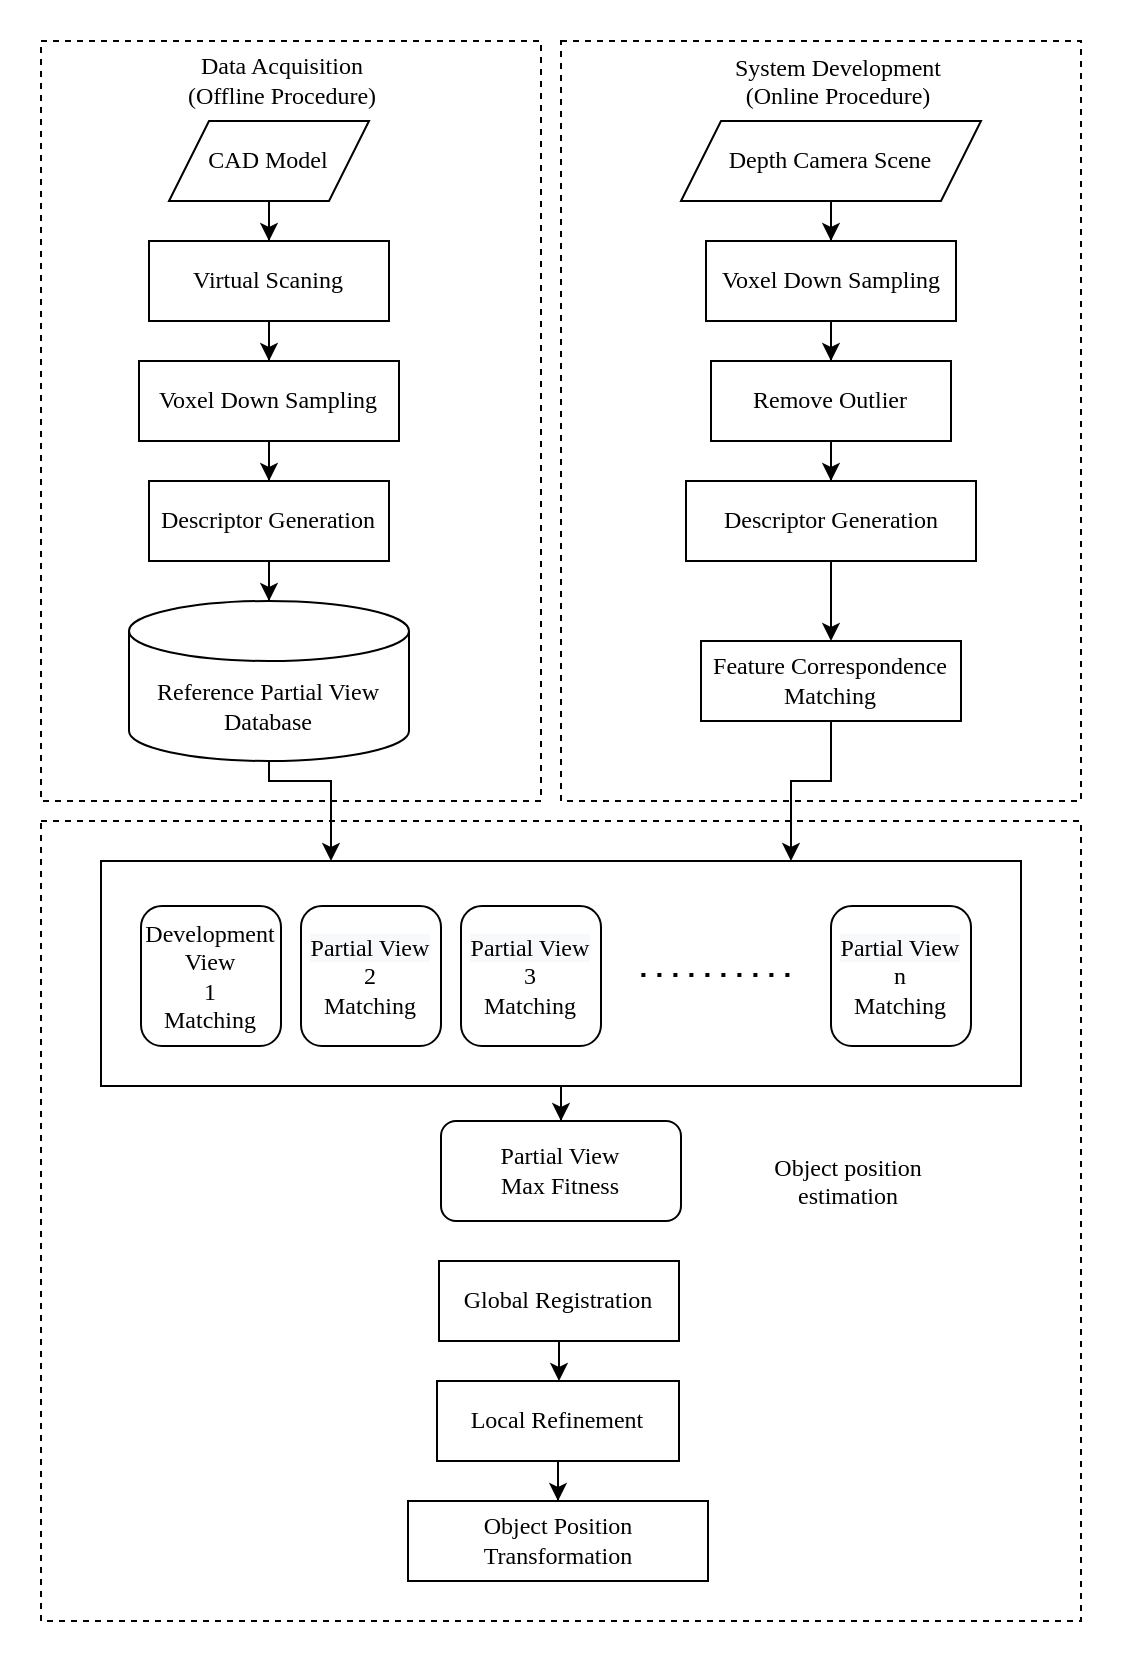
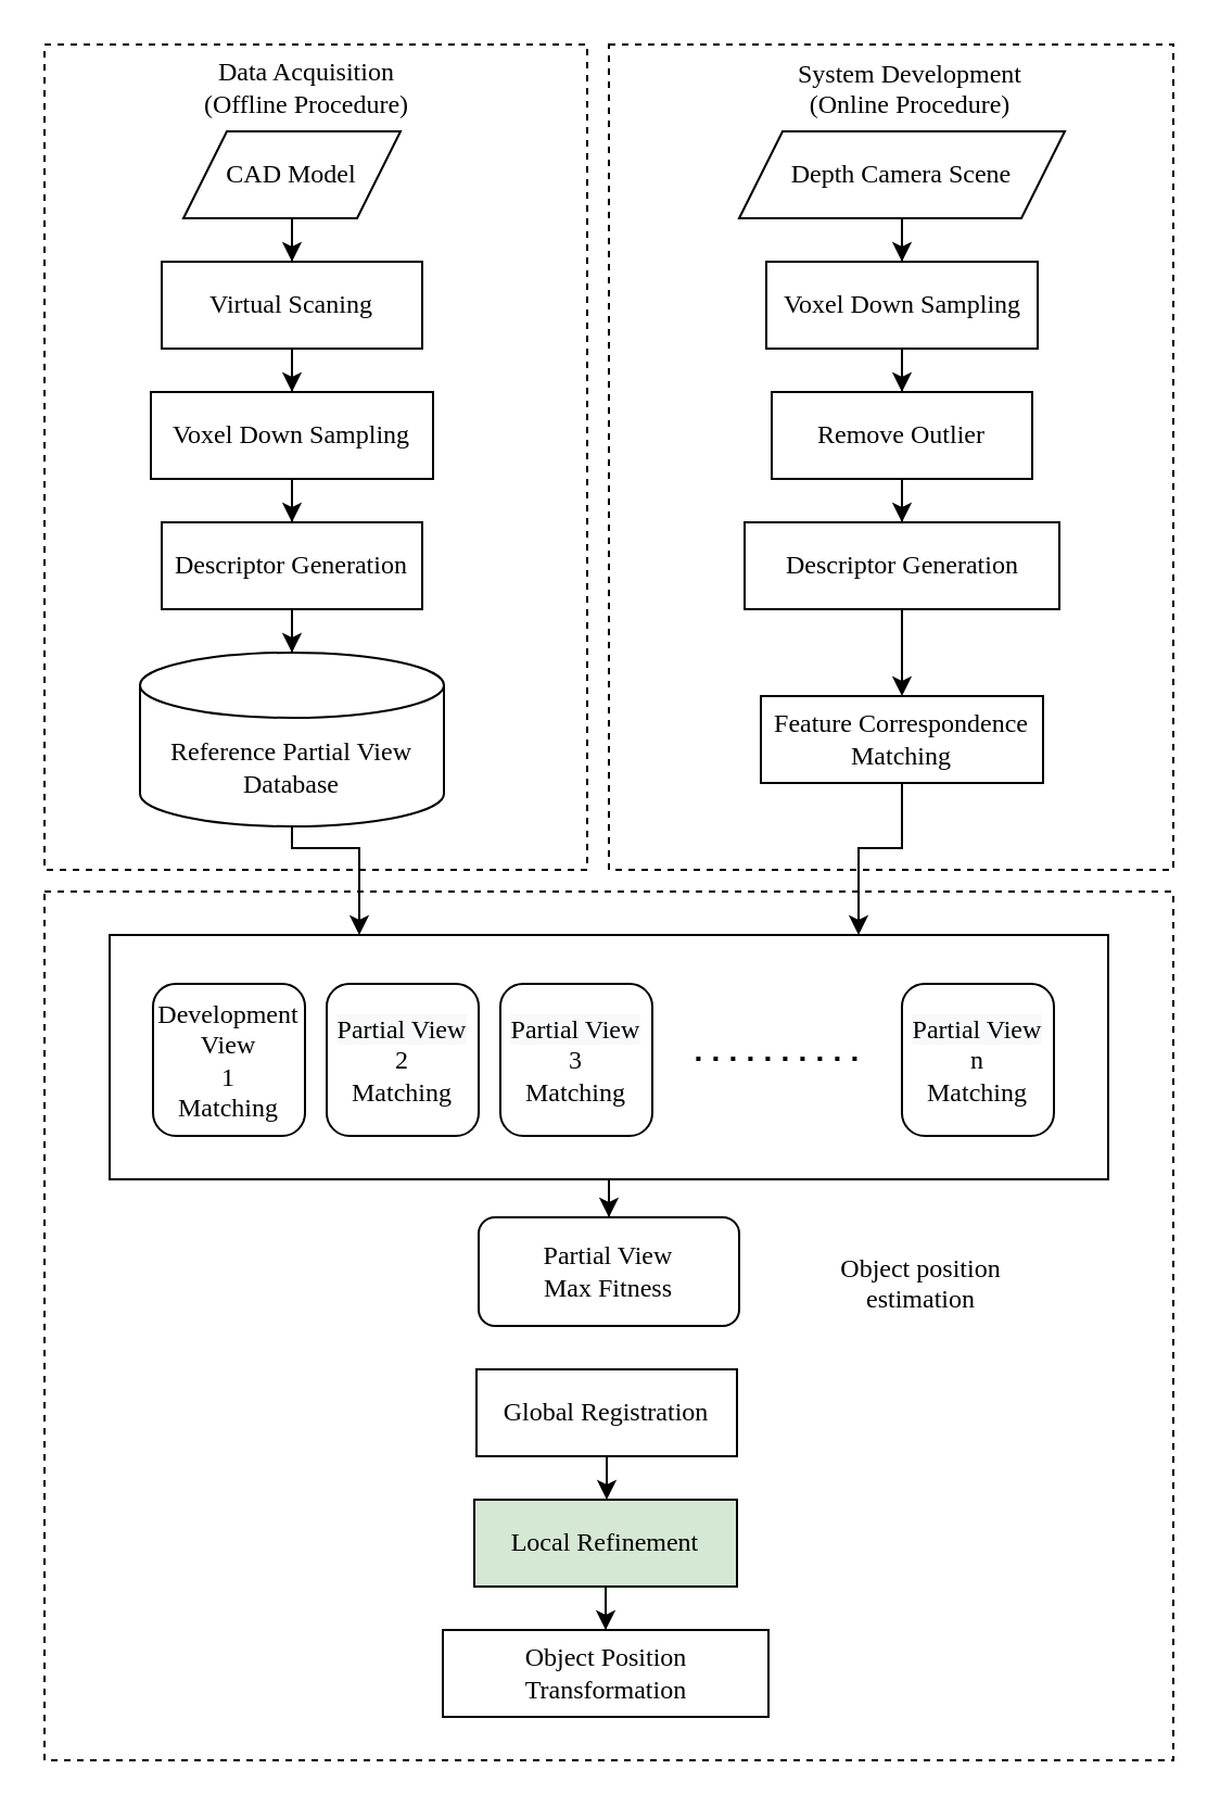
  <mxCell id="0" />
  <mxCell id="1" parent="0" />
  <mxCell id="2" value="" style="rounded=0;whiteSpace=wrap;html=1;fontFamily=Times New Roman;fontSize=12;align=center;fillColor=none;dashed=1;" vertex="1" parent="1"><mxGeometry x="20" y="20" width="250" height="380" as="geometry" /></mxCell>
  <mxCell id="3" value="" style="rounded=0;whiteSpace=wrap;html=1;fontFamily=Times New Roman;fontSize=12;align=center;fillColor=none;dashed=1;" vertex="1" parent="1"><mxGeometry x="280" y="20" width="260" height="380" as="geometry" /></mxCell>
  <mxCell id="4" value="" style="rounded=0;whiteSpace=wrap;html=1;fontFamily=Times New Roman;fontSize=12;align=center;fillColor=none;dashed=1;" vertex="1" parent="1"><mxGeometry x="20" y="410" width="520" height="400" as="geometry" /></mxCell>
  <mxCell id="5" value="Data Acquisition&#10;(Offline Procedure)" style="text;fontSize=12;align=center;whiteSpace=wrap;verticalAlign=middle;fontFamily=Times New Roman;" vertex="1" parent="1"><mxGeometry x="78" y="20" width="126" height="40" as="geometry" /></mxCell>
  <mxCell id="6" style="edgeStyle=orthogonalEdgeStyle;rounded=0;orthogonalLoop=1;jettySize=auto;html=1;entryX=0.5;entryY=0;entryDx=0;entryDy=0;fontFamily=Times New Roman;fontSize=12;" edge="1" parent="1" source="7" target="9"><mxGeometry relative="1" as="geometry" /></mxCell>
  <mxCell id="7" value="CAD Model" style="shape=parallelogram;perimeter=parallelogramPerimeter;whiteSpace=wrap;html=1;fixedSize=1;fontSize=12;align=center;fontFamily=Times New Roman;" vertex="1" parent="1"><mxGeometry x="84" y="60" width="100" height="40" as="geometry" /></mxCell>
  <mxCell id="8" style="edgeStyle=orthogonalEdgeStyle;rounded=0;orthogonalLoop=1;jettySize=auto;html=1;entryX=0.5;entryY=0;entryDx=0;entryDy=0;fontFamily=Times New Roman;fontSize=12;" edge="1" parent="1" source="9" target="11"><mxGeometry relative="1" as="geometry" /></mxCell>
  <mxCell id="9" value="Virtual Scaning" style="rounded=0;whiteSpace=wrap;html=1;fontSize=12;align=center;fontFamily=Times New Roman;" vertex="1" parent="1"><mxGeometry x="74" y="120" width="120" height="40" as="geometry" /></mxCell>
  <mxCell id="10" value="" style="edgeStyle=orthogonalEdgeStyle;rounded=0;orthogonalLoop=1;jettySize=auto;html=1;fontFamily=Times New Roman;fontSize=12;entryX=0.5;entryY=0;entryDx=0;entryDy=0;" edge="1" parent="1" source="11" target="13"><mxGeometry relative="1" as="geometry" /></mxCell>
  <mxCell id="11" value="Voxel Down Sampling" style="rounded=0;whiteSpace=wrap;html=1;fontSize=12;align=center;fontFamily=Times New Roman;" vertex="1" parent="1"><mxGeometry x="69" y="180" width="130" height="40" as="geometry" /></mxCell>
  <mxCell id="12" style="edgeStyle=orthogonalEdgeStyle;rounded=0;orthogonalLoop=1;jettySize=auto;html=1;entryX=0.5;entryY=0;entryDx=0;entryDy=0;entryPerimeter=0;fontFamily=Times New Roman;fontSize=12;" edge="1" parent="1" source="13" target="15"><mxGeometry relative="1" as="geometry" /></mxCell>
  <mxCell id="13" value="Descriptor Generation" style="rounded=0;whiteSpace=wrap;html=1;fontSize=12;align=center;fontFamily=Times New Roman;" vertex="1" parent="1"><mxGeometry x="74" y="240" width="120" height="40" as="geometry" /></mxCell>
  <mxCell id="14" style="edgeStyle=orthogonalEdgeStyle;rounded=0;orthogonalLoop=1;jettySize=auto;html=1;entryX=0.25;entryY=0;entryDx=0;entryDy=0;fontFamily=Times New Roman;fontSize=12;exitX=0.5;exitY=1;exitDx=0;exitDy=0;exitPerimeter=0;" edge="1" parent="1" source="15" target="28"><mxGeometry relative="1" as="geometry"><Array as="points"><mxPoint x="134" y="390" /><mxPoint x="165" y="390" /></Array></mxGeometry></mxCell>
  <mxCell id="15" value="Reference Partial View&lt;br style=&quot;font-size: 12px;&quot;&gt;Database" style="shape=cylinder3;whiteSpace=wrap;html=1;boundedLbl=1;backgroundOutline=1;size=15;fontSize=12;align=center;fontFamily=Times New Roman;" vertex="1" parent="1"><mxGeometry x="64" y="300" width="140" height="80" as="geometry" /></mxCell>
  <mxCell id="16" value="System Development&#10;(Online Procedure)" style="text;whiteSpace=wrap;fontSize=12;fontFamily=Times New Roman;align=center;" vertex="1" parent="1"><mxGeometry x="355" y="20" width="127.5" height="40" as="geometry" /></mxCell>
  <mxCell id="17" style="edgeStyle=orthogonalEdgeStyle;rounded=0;orthogonalLoop=1;jettySize=auto;html=1;entryX=0.5;entryY=0;entryDx=0;entryDy=0;fontFamily=Times New Roman;fontSize=12;" edge="1" parent="1" source="18" target="20"><mxGeometry relative="1" as="geometry" /></mxCell>
  <mxCell id="18" value="Depth Camera Scene" style="shape=parallelogram;perimeter=parallelogramPerimeter;whiteSpace=wrap;html=1;fixedSize=1;fontSize=12;align=center;fontFamily=Times New Roman;" vertex="1" parent="1"><mxGeometry x="340" y="60" width="150" height="40" as="geometry" /></mxCell>
  <mxCell id="19" style="edgeStyle=orthogonalEdgeStyle;rounded=0;orthogonalLoop=1;jettySize=auto;html=1;entryX=0.5;entryY=0;entryDx=0;entryDy=0;fontFamily=Times New Roman;fontSize=12;" edge="1" parent="1" source="20" target="22"><mxGeometry relative="1" as="geometry" /></mxCell>
  <mxCell id="20" value="Voxel Down Sampling" style="rounded=0;whiteSpace=wrap;html=1;fontSize=12;align=center;fontFamily=Times New Roman;" vertex="1" parent="1"><mxGeometry x="352.5" y="120" width="125" height="40" as="geometry" /></mxCell>
  <mxCell id="21" style="edgeStyle=orthogonalEdgeStyle;rounded=0;orthogonalLoop=1;jettySize=auto;html=1;entryX=0.5;entryY=0;entryDx=0;entryDy=0;fontFamily=Times New Roman;fontSize=12;" edge="1" parent="1" source="22" target="24"><mxGeometry relative="1" as="geometry" /></mxCell>
  <mxCell id="22" value="Remove Outlier" style="rounded=0;whiteSpace=wrap;html=1;fontSize=12;align=center;fontFamily=Times New Roman;" vertex="1" parent="1"><mxGeometry x="355" y="180" width="120" height="40" as="geometry" /></mxCell>
  <mxCell id="23" style="edgeStyle=orthogonalEdgeStyle;rounded=0;orthogonalLoop=1;jettySize=auto;html=1;entryX=0.5;entryY=0;entryDx=0;entryDy=0;fontFamily=Times New Roman;fontSize=12;" edge="1" parent="1" source="24" target="26"><mxGeometry relative="1" as="geometry" /></mxCell>
  <mxCell id="24" value="Descriptor Generation" style="rounded=0;whiteSpace=wrap;html=1;fontSize=12;align=center;fontFamily=Times New Roman;" vertex="1" parent="1"><mxGeometry x="342.5" y="240" width="145" height="40" as="geometry" /></mxCell>
  <mxCell id="25" style="edgeStyle=orthogonalEdgeStyle;rounded=0;orthogonalLoop=1;jettySize=auto;html=1;exitX=0.5;exitY=1;exitDx=0;exitDy=0;entryX=0.75;entryY=0;entryDx=0;entryDy=0;fontFamily=Times New Roman;fontSize=12;" edge="1" parent="1" source="26" target="28"><mxGeometry relative="1" as="geometry"><Array as="points"><mxPoint x="415" y="390" /><mxPoint x="395" y="390" /></Array></mxGeometry></mxCell>
  <mxCell id="26" value="Feature Correspondence&lt;br style=&quot;font-size: 12px;&quot;&gt;Matching" style="rounded=0;whiteSpace=wrap;html=1;fontSize=12;align=center;fontFamily=Times New Roman;" vertex="1" parent="1"><mxGeometry x="350" y="320" width="130" height="40" as="geometry" /></mxCell>
  <mxCell id="27" style="edgeStyle=orthogonalEdgeStyle;rounded=0;orthogonalLoop=1;jettySize=auto;html=1;entryX=0.5;entryY=0;entryDx=0;entryDy=0;fontFamily=Times New Roman;fontSize=12;" edge="1" parent="1" source="28" target="34"><mxGeometry relative="1" as="geometry" /></mxCell>
  <mxCell id="28" value="" style="rounded=0;whiteSpace=wrap;html=1;fontSize=12;align=center;fontFamily=Times New Roman;" vertex="1" parent="1"><mxGeometry x="50" y="430" width="460" height="112.5" as="geometry" /></mxCell>
  <mxCell id="29" value="Development View&lt;br style=&quot;font-size: 12px&quot;&gt;1&lt;br&gt;Matching" style="rounded=1;whiteSpace=wrap;html=1;fontSize=12;align=center;fontFamily=Times New Roman;" vertex="1" parent="1"><mxGeometry x="70" y="452.5" width="70" height="70" as="geometry" /></mxCell>
  <mxCell id="30" value="&lt;span style=&quot;color: rgb(0 , 0 , 0) ; font-size: 12px ; font-style: normal ; font-weight: 400 ; letter-spacing: normal ; text-align: center ; text-indent: 0px ; text-transform: none ; word-spacing: 0px ; background-color: rgb(248 , 249 , 250) ; display: inline ; float: none&quot;&gt;Partial View&lt;/span&gt;&lt;br style=&quot;font-size: 12px&quot;&gt;3&lt;br&gt;Matching" style="rounded=1;whiteSpace=wrap;html=1;fontSize=12;align=center;fontFamily=Times New Roman;" vertex="1" parent="1"><mxGeometry x="230" y="452.5" width="70" height="70" as="geometry" /></mxCell>
  <mxCell id="31" value="&lt;span style=&quot;color: rgb(0 , 0 , 0) ; font-size: 12px ; font-style: normal ; font-weight: 400 ; letter-spacing: normal ; text-align: center ; text-indent: 0px ; text-transform: none ; word-spacing: 0px ; background-color: rgb(248 , 249 , 250) ; display: inline ; float: none&quot;&gt;Partial View&lt;br style=&quot;font-size: 12px&quot;&gt;&lt;/span&gt;2&lt;br&gt;Matching" style="rounded=1;whiteSpace=wrap;html=1;fontSize=12;align=center;verticalAlign=middle;fontFamily=Times New Roman;" vertex="1" parent="1"><mxGeometry x="150" y="452.5" width="70" height="70" as="geometry" /></mxCell>
  <mxCell id="32" value="&lt;span style=&quot;color: rgb(0 , 0 , 0) ; font-size: 12px ; font-style: normal ; font-weight: 400 ; letter-spacing: normal ; text-align: center ; text-indent: 0px ; text-transform: none ; word-spacing: 0px ; background-color: rgb(248 , 249 , 250) ; display: inline ; float: none&quot;&gt;Partial View&lt;br style=&quot;font-size: 12px&quot;&gt;&lt;/span&gt;n&lt;br&gt;Matching" style="rounded=1;whiteSpace=wrap;html=1;fontSize=12;align=center;fontFamily=Times New Roman;" vertex="1" parent="1"><mxGeometry x="415" y="452.5" width="70" height="70" as="geometry" /></mxCell>
  <mxCell id="33" value="" style="endArrow=none;dashed=1;html=1;dashPattern=1 3;strokeWidth=2;fontSize=12;entryX=0.783;entryY=0.75;entryDx=0;entryDy=0;entryPerimeter=0;fontFamily=Times New Roman;" edge="1" parent="1"><mxGeometry width="50" height="50" relative="1" as="geometry"><mxPoint x="320.2" y="487" as="sourcePoint" /><mxPoint x="400" y="487" as="targetPoint" /></mxGeometry></mxCell>
  <mxCell id="34" value="Partial View&lt;br style=&quot;font-size: 12px;&quot;&gt;Max Fitness" style="rounded=1;whiteSpace=wrap;html=1;fontSize=12;align=center;fontFamily=Times New Roman;" vertex="1" parent="1"><mxGeometry x="220" y="560" width="120" height="50" as="geometry" /></mxCell>
  <mxCell id="35" style="edgeStyle=orthogonalEdgeStyle;rounded=0;orthogonalLoop=1;jettySize=auto;html=1;entryX=0.5;entryY=0;entryDx=0;entryDy=0;fontFamily=Times New Roman;fontSize=12;" edge="1" parent="1" source="36" target="38"><mxGeometry relative="1" as="geometry" /></mxCell>
  <mxCell id="36" value="Global Registration" style="rounded=0;whiteSpace=wrap;html=1;fontSize=12;align=center;fontFamily=Times New Roman;" vertex="1" parent="1"><mxGeometry x="219" y="630" width="120" height="40" as="geometry" /></mxCell>
  <mxCell id="37" style="edgeStyle=orthogonalEdgeStyle;rounded=0;orthogonalLoop=1;jettySize=auto;html=1;entryX=0.5;entryY=0;entryDx=0;entryDy=0;fontFamily=Times New Roman;fontSize=12;" edge="1" parent="1" source="38" target="39"><mxGeometry relative="1" as="geometry" /></mxCell>
- <mxCell id="38" value="Local Refinement" style="rounded=0;whiteSpace=wrap;html=1;fontSize=12;align=center;fontFamily=Times New Roman;" vertex="1" parent="1"><mxGeometry x="218" y="690" width="121" height="40" as="geometry" /></mxCell>
+ <mxCell id="38" value="Local Refinement" style="rounded=0;whiteSpace=wrap;html=1;fontSize=12;align=center;fontFamily=Times New Roman;fillColor=#d5e8d4;" vertex="1" parent="1"><mxGeometry x="218" y="690" width="121" height="40" as="geometry" /></mxCell>
  <mxCell id="39" value="Object Position Transformation" style="rounded=0;whiteSpace=wrap;html=1;fontSize=12;align=center;fontFamily=Times New Roman;" vertex="1" parent="1"><mxGeometry x="203.5" y="750" width="150" height="40" as="geometry" /></mxCell>
  <mxCell id="40" style="edgeStyle=orthogonalEdgeStyle;rounded=0;orthogonalLoop=1;jettySize=auto;html=1;exitX=0.5;exitY=1;exitDx=0;exitDy=0;fontFamily=Times New Roman;fontSize=12;" edge="1" parent="1" source="13" target="13"><mxGeometry relative="1" as="geometry" /></mxCell>
  <mxCell id="41" value="Object position estimation" style="text;whiteSpace=wrap;fontSize=12;fontFamily=Times New Roman;align=center;" vertex="1" parent="1"><mxGeometry x="360" y="570" width="127.5" height="40" as="geometry" /></mxCell>
